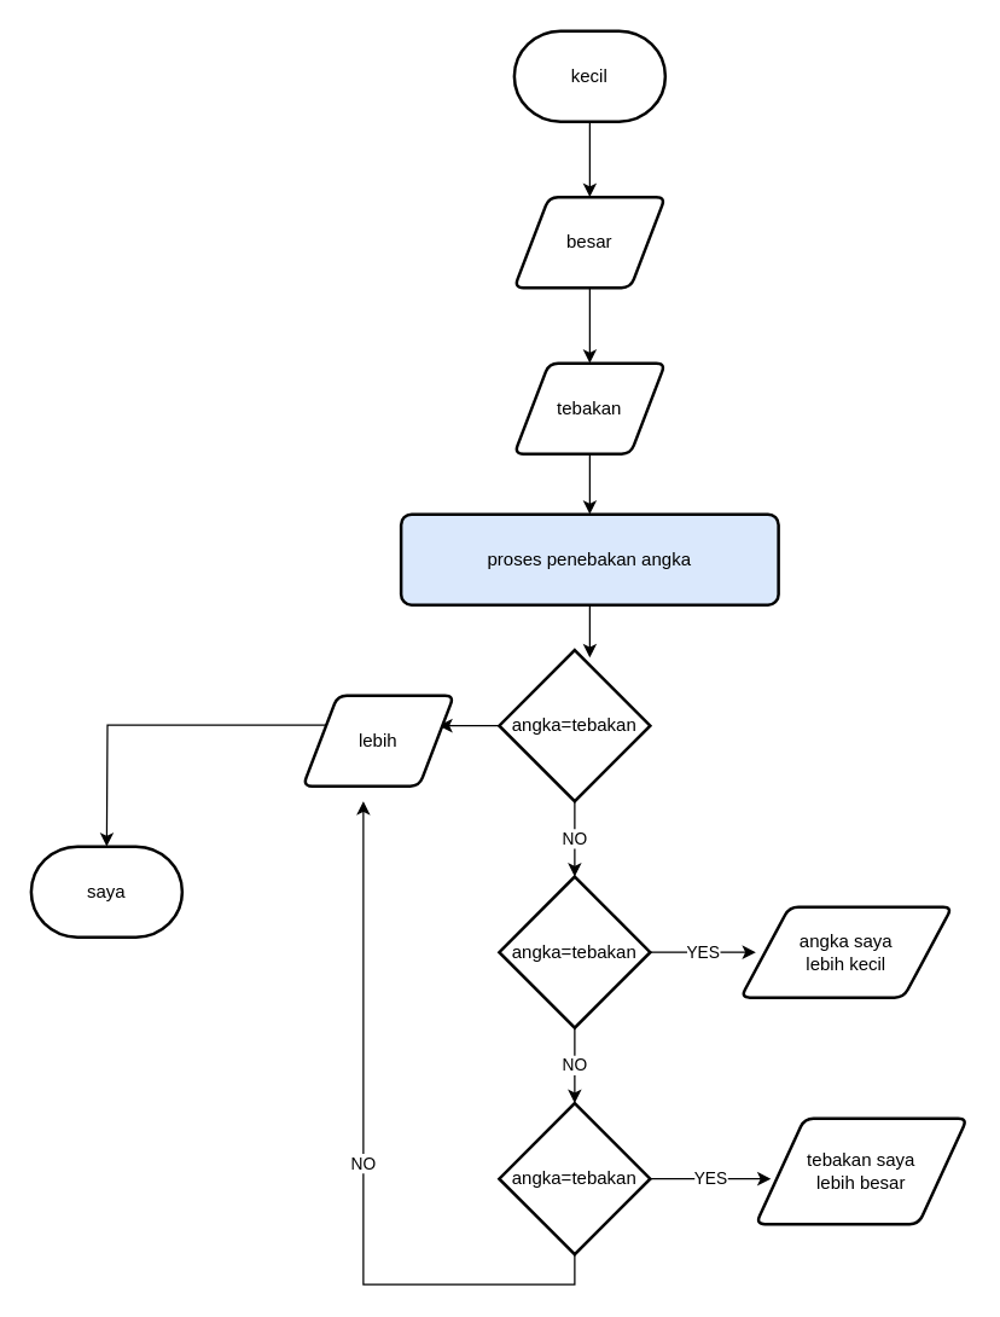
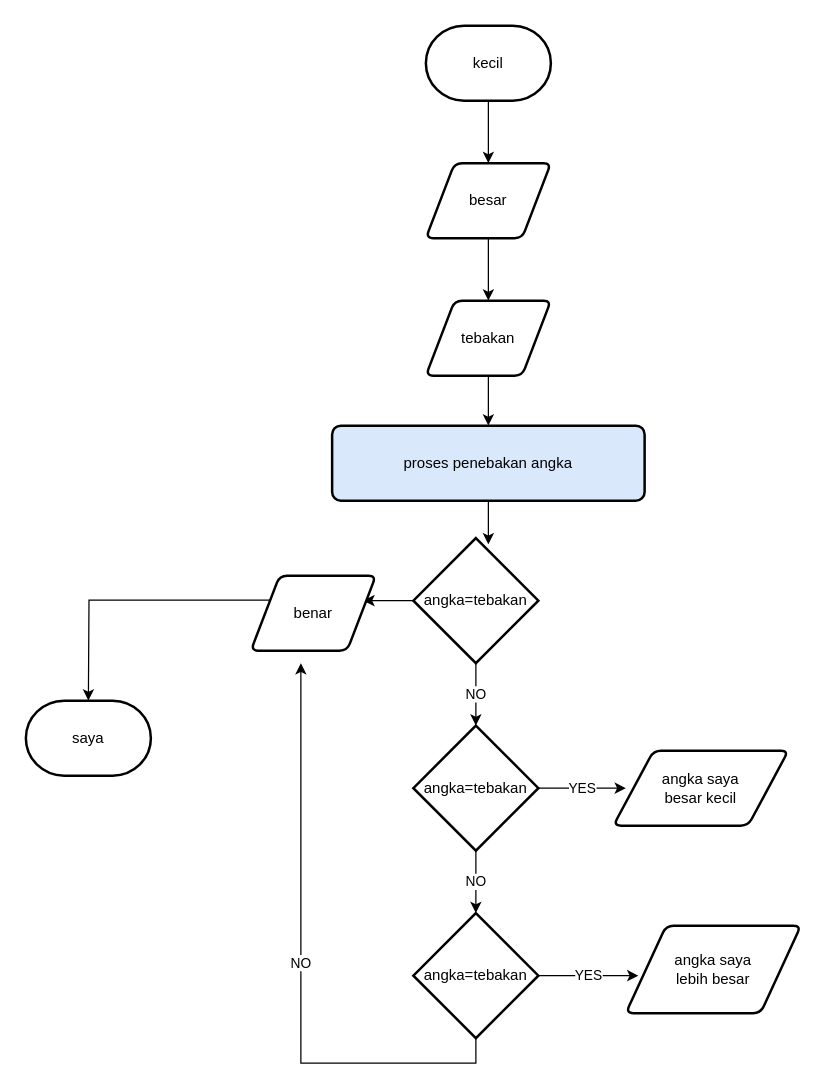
  <mxCell id="0" />
  <mxCell id="1" parent="0" />
  <mxCell id="2" style="edgeStyle=none;rounded=0;orthogonalLoop=1;jettySize=auto;html=1;exitX=0.5;exitY=1;exitDx=0;exitDy=0;exitPerimeter=0;" parent="1" source="3" edge="1"><mxGeometry relative="1" as="geometry"><mxPoint x="390" y="130" as="targetPoint" /></mxGeometry></mxCell>
  <mxCell id="3" value="kecil" style="strokeWidth=2;html=1;shape=mxgraph.flowchart.terminator;whiteSpace=wrap;" parent="1" vertex="1"><mxGeometry x="340" width="100" height="60" as="geometry" y="20" /></mxCell>
  <mxCell id="4" style="edgeStyle=none;rounded=0;orthogonalLoop=1;jettySize=auto;html=1;exitX=0.5;exitY=1;exitDx=0;exitDy=0;" parent="1" source="5" edge="1"><mxGeometry relative="1" as="geometry"><mxPoint x="390" y="240" as="targetPoint" /></mxGeometry></mxCell>
  <mxCell id="5" value="besar" style="shape=parallelogram;html=1;strokeWidth=2;perimeter=parallelogramPerimeter;whiteSpace=wrap;rounded=1;arcSize=12;size=0.23;" parent="1" vertex="1"><mxGeometry x="340" y="130" width="100" height="60" as="geometry" /></mxCell>
  <mxCell id="6" style="edgeStyle=none;rounded=0;orthogonalLoop=1;jettySize=auto;html=1;exitX=0.5;exitY=1;exitDx=0;exitDy=0;" parent="1" source="7" edge="1"><mxGeometry relative="1" as="geometry"><mxPoint x="390" y="340" as="targetPoint" /></mxGeometry></mxCell>
  <mxCell id="7" value="tebakan" style="shape=parallelogram;html=1;strokeWidth=2;perimeter=parallelogramPerimeter;whiteSpace=wrap;rounded=1;arcSize=12;size=0.23;" parent="1" vertex="1"><mxGeometry x="340" y="240" width="100" height="60" as="geometry" /></mxCell>
  <mxCell id="8" value="proses penebakan angka" style="rounded=1;whiteSpace=wrap;html=1;absoluteArcSize=1;arcSize=14;strokeWidth=2;fillColor=#dae8fc;" parent="1" vertex="1"><mxGeometry x="265" y="340" width="250" height="60" as="geometry" /></mxCell>
  <mxCell id="9" style="edgeStyle=none;rounded=0;orthogonalLoop=1;jettySize=auto;html=1;" parent="1" source="10" edge="1"><mxGeometry relative="1" as="geometry"><mxPoint x="290" y="480" as="targetPoint" /><Array as="points"><mxPoint x="290" y="480" /></Array></mxGeometry></mxCell>
  <mxCell id="10" value="angka=tebakan" style="strokeWidth=2;html=1;shape=mxgraph.flowchart.decision;whiteSpace=wrap;" parent="1" vertex="1"><mxGeometry x="330" y="430" width="100" height="100" as="geometry" /></mxCell>
  <mxCell id="11" style="edgeStyle=orthogonalEdgeStyle;rounded=0;orthogonalLoop=1;jettySize=auto;html=1;exitX=0;exitY=0.25;exitDx=0;exitDy=0;" parent="1" source="12" edge="1"><mxGeometry relative="1" as="geometry"><mxPoint x="70" y="560" as="targetPoint" /></mxGeometry></mxCell>
- <mxCell id="12" value="lebih" style="shape=parallelogram;html=1;strokeWidth=2;perimeter=parallelogramPerimeter;whiteSpace=wrap;rounded=1;arcSize=12;size=0.23;" parent="1" vertex="1"><mxGeometry x="200" y="460" width="100" height="60" as="geometry" /></mxCell>
+ <mxCell id="12" value="benar" style="shape=parallelogram;html=1;strokeWidth=2;perimeter=parallelogramPerimeter;whiteSpace=wrap;rounded=1;arcSize=12;size=0.23;" parent="1" vertex="1"><mxGeometry x="200" y="460" width="100" height="60" as="geometry" /></mxCell>
  <mxCell id="13" style="edgeStyle=none;rounded=0;orthogonalLoop=1;jettySize=auto;html=1;exitX=0.5;exitY=1;exitDx=0;exitDy=0;entryX=0.6;entryY=0.05;entryDx=0;entryDy=0;entryPerimeter=0;" parent="1" source="8" target="10" edge="1"><mxGeometry relative="1" as="geometry" /></mxCell>
  <mxCell id="14" value="saya" style="strokeWidth=2;html=1;shape=mxgraph.flowchart.terminator;whiteSpace=wrap;" parent="1" vertex="1"><mxGeometry x="20" y="560" width="100" height="60" as="geometry" /></mxCell>
  <mxCell id="15" value="YES" style="edgeStyle=orthogonalEdgeStyle;rounded=0;orthogonalLoop=1;jettySize=auto;html=1;" parent="1" source="17" edge="1"><mxGeometry relative="1" as="geometry"><mxPoint x="500" y="630" as="targetPoint" /></mxGeometry></mxCell>
  <mxCell id="16" value="NO" style="edgeStyle=none;rounded=0;orthogonalLoop=1;jettySize=auto;html=1;exitX=0.5;exitY=1;exitDx=0;exitDy=0;exitPerimeter=0;" parent="1" source="17" edge="1"><mxGeometry relative="1" as="geometry"><mxPoint x="380" y="730" as="targetPoint" /><Array as="points"><mxPoint x="380" y="730" /></Array></mxGeometry></mxCell>
  <mxCell id="17" value="angka=tebakan" style="strokeWidth=2;html=1;shape=mxgraph.flowchart.decision;whiteSpace=wrap;" parent="1" vertex="1"><mxGeometry x="330" y="580" width="100" height="100" as="geometry" /></mxCell>
  <mxCell id="18" value="YES" style="edgeStyle=none;rounded=0;orthogonalLoop=1;jettySize=auto;html=1;exitX=1;exitY=0.5;exitDx=0;exitDy=0;exitPerimeter=0;" parent="1" source="20" edge="1"><mxGeometry relative="1" as="geometry"><mxPoint x="510" y="780" as="targetPoint" /></mxGeometry></mxCell>
  <mxCell id="19" value="NO" style="edgeStyle=none;rounded=0;orthogonalLoop=1;jettySize=auto;html=1;exitX=0.5;exitY=1;exitDx=0;exitDy=0;exitPerimeter=0;" parent="1" source="20" edge="1"><mxGeometry relative="1" as="geometry"><mxPoint x="240" y="530" as="targetPoint" /><Array as="points"><mxPoint x="380" y="850" /><mxPoint x="350" y="850" /><mxPoint x="300" y="850" /><mxPoint x="240" y="850" /></Array></mxGeometry></mxCell>
  <mxCell id="20" value="angka=tebakan" style="strokeWidth=2;html=1;shape=mxgraph.flowchart.decision;whiteSpace=wrap;" parent="1" vertex="1"><mxGeometry x="330" y="730" width="100" height="100" as="geometry" /></mxCell>
  <mxCell id="21" value="NO" style="edgeStyle=none;rounded=0;orthogonalLoop=1;jettySize=auto;html=1;exitX=0.5;exitY=1;exitDx=0;exitDy=0;exitPerimeter=0;entryX=0.5;entryY=0;entryDx=0;entryDy=0;entryPerimeter=0;" parent="1" source="10" target="17" edge="1"><mxGeometry relative="1" as="geometry" /></mxCell>
- <mxCell id="22" value="&lt;div&gt;tebakan saya&lt;/div&gt;&lt;div&gt;lebih besar&lt;br&gt;&lt;/div&gt;" style="shape=parallelogram;html=1;strokeWidth=2;perimeter=parallelogramPerimeter;whiteSpace=wrap;rounded=1;arcSize=12;size=0.23;" parent="1" vertex="1"><mxGeometry x="500" y="740" width="140" height="70" as="geometry" /></mxCell>
- <mxCell id="23" value="&lt;div&gt;angka saya&lt;/div&gt;&lt;div&gt;lebih kecil&lt;br&gt;&lt;/div&gt;" style="shape=parallelogram;html=1;strokeWidth=2;perimeter=parallelogramPerimeter;whiteSpace=wrap;rounded=1;arcSize=12;size=0.23;" parent="1" vertex="1"><mxGeometry x="490" y="600" width="140" height="60" as="geometry" /></mxCell>
+ <mxCell id="22" value="&lt;div&gt;angka saya&lt;/div&gt;&lt;div&gt;lebih besar&lt;br&gt;&lt;/div&gt;" style="shape=parallelogram;html=1;strokeWidth=2;perimeter=parallelogramPerimeter;whiteSpace=wrap;rounded=1;arcSize=12;size=0.23;" parent="1" vertex="1"><mxGeometry x="500" y="740" width="140" height="70" as="geometry" /></mxCell>
+ <mxCell id="23" value="&lt;div&gt;angka saya&lt;/div&gt;&lt;div&gt;besar kecil&lt;br&gt;&lt;/div&gt;" style="shape=parallelogram;html=1;strokeWidth=2;perimeter=parallelogramPerimeter;whiteSpace=wrap;rounded=1;arcSize=12;size=0.23;" parent="1" vertex="1"><mxGeometry x="490" y="600" width="140" height="60" as="geometry" /></mxCell>
